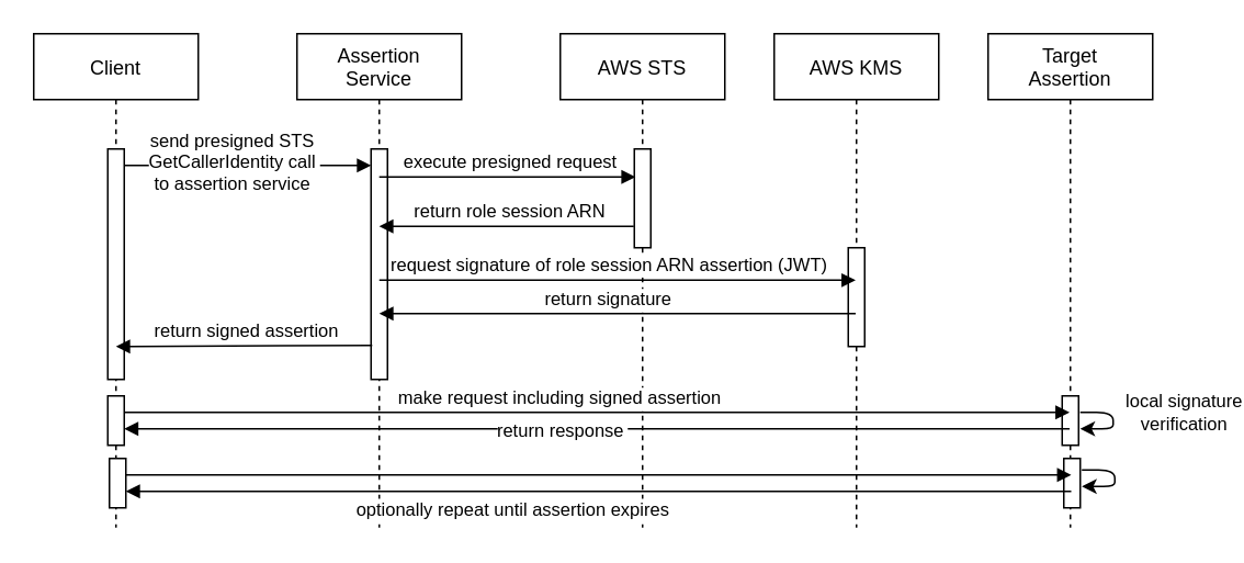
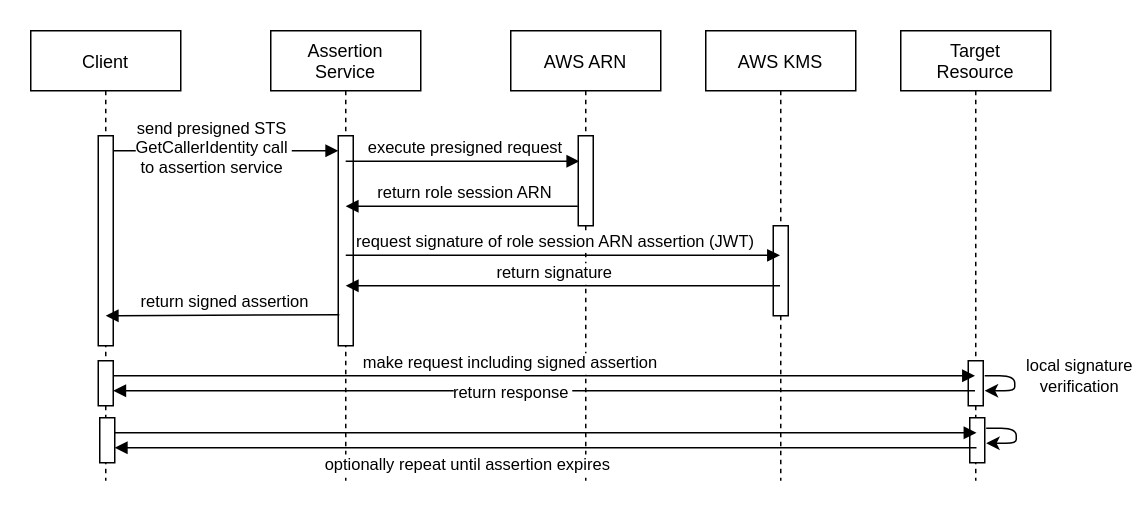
  <mxCell id="0" />
  <mxCell id="1" parent="0" />
  <mxCell id="2" value="Client" style="shape=umlLifeline;perimeter=lifelinePerimeter;container=1;collapsible=0;recursiveResize=0;rounded=0;shadow=0;strokeWidth=1;" parent="1" vertex="1"><mxGeometry x="20" y="20" width="100" height="300" as="geometry" /></mxCell>
  <mxCell id="3" value="" style="points=[];perimeter=orthogonalPerimeter;rounded=0;shadow=0;strokeWidth=1;" parent="2" vertex="1"><mxGeometry x="45" y="70" width="10" height="140" as="geometry" /></mxCell>
  <mxCell id="4" value="Assertion&#10;Service" style="shape=umlLifeline;perimeter=lifelinePerimeter;container=1;collapsible=0;recursiveResize=0;rounded=0;shadow=0;strokeWidth=1;" parent="1" vertex="1"><mxGeometry x="180" y="20" width="100" height="300" as="geometry" /></mxCell>
  <mxCell id="5" value="" style="points=[];perimeter=orthogonalPerimeter;rounded=0;shadow=0;strokeWidth=1;" parent="4" vertex="1"><mxGeometry x="45" y="70" width="10" height="140" as="geometry" /></mxCell>
  <mxCell id="6" value="return signed assertion" style="verticalAlign=bottom;endArrow=block;entryX=0.07;entryY=0.852;shadow=0;strokeWidth=1;entryDx=0;entryDy=0;entryPerimeter=0;exitX=0.07;exitY=0.852;exitDx=0;exitDy=0;exitPerimeter=0;" edge="1" parent="4" source="5"><mxGeometry x="-0.028" relative="1" as="geometry"><mxPoint x="40" y="190" as="sourcePoint" /><mxPoint x="-110" y="190" as="targetPoint" /><mxPoint as="offset" /></mxGeometry></mxCell>
  <mxCell id="7" value="send presigned STS&#10;GetCallerIdentity call&#10;to assertion service" style="verticalAlign=bottom;endArrow=block;entryX=0;entryY=0;shadow=0;strokeWidth=1;" parent="1" edge="1"><mxGeometry x="-0.118" y="-20" relative="1" as="geometry"><mxPoint x="75" y="100" as="sourcePoint" /><mxPoint x="225" y="100" as="targetPoint" /><mxPoint as="offset" /></mxGeometry></mxCell>
- <mxCell id="8" value="AWS STS" style="shape=umlLifeline;perimeter=lifelinePerimeter;container=1;collapsible=0;recursiveResize=0;rounded=0;shadow=0;strokeWidth=1;" vertex="1" parent="1"><mxGeometry x="340" y="20" width="100" height="300" as="geometry" /></mxCell>
+ <mxCell id="8" value="AWS ARN" style="shape=umlLifeline;perimeter=lifelinePerimeter;container=1;collapsible=0;recursiveResize=0;rounded=0;shadow=0;strokeWidth=1;" vertex="1" parent="1"><mxGeometry x="340" y="20" width="100" height="300" as="geometry" /></mxCell>
  <mxCell id="9" value="" style="points=[];perimeter=orthogonalPerimeter;rounded=0;shadow=0;strokeWidth=1;" vertex="1" parent="8"><mxGeometry x="45" y="70" width="10" height="60" as="geometry" /></mxCell>
  <mxCell id="10" value="AWS KMS" style="shape=umlLifeline;perimeter=lifelinePerimeter;container=1;collapsible=0;recursiveResize=0;rounded=0;shadow=0;strokeWidth=1;" vertex="1" parent="1"><mxGeometry x="470" y="20" width="100" height="300" as="geometry" /></mxCell>
  <mxCell id="11" value="" style="points=[];perimeter=orthogonalPerimeter;rounded=0;shadow=0;strokeWidth=1;" vertex="1" parent="10"><mxGeometry x="45" y="130" width="10" height="60" as="geometry" /></mxCell>
- <mxCell id="12" value="Target&#10;Assertion" style="shape=umlLifeline;perimeter=lifelinePerimeter;container=1;collapsible=0;recursiveResize=0;rounded=0;shadow=0;strokeWidth=1;" vertex="1" parent="1"><mxGeometry x="600" y="20" width="100" height="300" as="geometry" /></mxCell>
+ <mxCell id="12" value="Target&#10;Resource" style="shape=umlLifeline;perimeter=lifelinePerimeter;container=1;collapsible=0;recursiveResize=0;rounded=0;shadow=0;strokeWidth=1;" vertex="1" parent="1"><mxGeometry x="600" y="20" width="100" height="300" as="geometry" /></mxCell>
  <mxCell id="13" value="" style="points=[];perimeter=orthogonalPerimeter;rounded=0;shadow=0;strokeWidth=1;" vertex="1" parent="12"><mxGeometry x="45" y="220" width="10" height="30" as="geometry" /></mxCell>
  <mxCell id="14" value="execute presigned request" style="verticalAlign=bottom;endArrow=block;shadow=0;strokeWidth=1;entryX=0.07;entryY=0.267;entryDx=0;entryDy=0;entryPerimeter=0;" edge="1" parent="1"><mxGeometry x="0.028" relative="1" as="geometry"><mxPoint x="229.959" y="107.02" as="sourcePoint" /><mxPoint x="385.7" y="107.02" as="targetPoint" /><mxPoint as="offset" /></mxGeometry></mxCell>
  <mxCell id="15" value="return role session ARN" style="verticalAlign=bottom;endArrow=block;shadow=0;strokeWidth=1;" edge="1" parent="1"><mxGeometry x="-0.035" relative="1" as="geometry"><mxPoint x="384.66" y="137" as="sourcePoint" /><mxPoint x="229.959" y="137" as="targetPoint" /><mxPoint as="offset" /></mxGeometry></mxCell>
  <mxCell id="16" value="request signature of role session ARN assertion (JWT)" style="verticalAlign=bottom;endArrow=block;shadow=0;strokeWidth=1;" edge="1" parent="1" target="10"><mxGeometry x="-0.033" relative="1" as="geometry"><mxPoint x="229.999" y="169.73" as="sourcePoint" /><mxPoint x="384.66" y="169.73" as="targetPoint" /><mxPoint as="offset" /></mxGeometry></mxCell>
  <mxCell id="17" value="return signature" style="verticalAlign=bottom;endArrow=block;shadow=0;strokeWidth=1;" edge="1" parent="1"><mxGeometry x="0.036" relative="1" as="geometry"><mxPoint x="519.5" y="190" as="sourcePoint" /><mxPoint x="229.999" y="190" as="targetPoint" /><mxPoint as="offset" /></mxGeometry></mxCell>
  <mxCell id="18" value="" style="points=[];perimeter=orthogonalPerimeter;rounded=0;shadow=0;strokeWidth=1;" vertex="1" parent="1"><mxGeometry x="65" y="240" width="10" height="30" as="geometry" /></mxCell>
  <mxCell id="19" value="make request including signed assertion" style="verticalAlign=bottom;endArrow=block;shadow=0;strokeWidth=1;" edge="1" parent="1" target="12"><mxGeometry x="-0.077" relative="1" as="geometry"><mxPoint x="75" y="250" as="sourcePoint" /><mxPoint x="225" y="250" as="targetPoint" /><mxPoint as="offset" /></mxGeometry></mxCell>
  <mxCell id="20" value="return response" style="verticalAlign=bottom;endArrow=block;shadow=0;strokeWidth=1;" edge="1" parent="1"><mxGeometry x="0.077" y="10" relative="1" as="geometry"><mxPoint x="649.5" y="260" as="sourcePoint" /><mxPoint x="75" y="260" as="targetPoint" /><mxPoint as="offset" /></mxGeometry></mxCell>
  <mxCell id="21" value="" style="points=[];perimeter=orthogonalPerimeter;rounded=0;shadow=0;strokeWidth=1;" vertex="1" parent="1"><mxGeometry x="646" y="278" width="10" height="30" as="geometry" /></mxCell>
  <mxCell id="22" value="" style="points=[];perimeter=orthogonalPerimeter;rounded=0;shadow=0;strokeWidth=1;" vertex="1" parent="1"><mxGeometry x="66" y="278" width="10" height="30" as="geometry" /></mxCell>
  <mxCell id="23" value="" style="verticalAlign=bottom;endArrow=block;shadow=0;strokeWidth=1;" edge="1" parent="1"><mxGeometry x="-0.081" y="-12" relative="1" as="geometry"><mxPoint x="76" y="288" as="sourcePoint" /><mxPoint x="650.5" y="288" as="targetPoint" /><mxPoint as="offset" /></mxGeometry></mxCell>
  <mxCell id="24" value="" style="verticalAlign=bottom;endArrow=block;shadow=0;strokeWidth=1;" edge="1" parent="1"><mxGeometry x="0.077" y="10" relative="1" as="geometry"><mxPoint x="650.5" y="298" as="sourcePoint" /><mxPoint x="76" y="298" as="targetPoint" /><mxPoint as="offset" /></mxGeometry></mxCell>
  <mxCell id="25" value="optionally repeat until assertion expires" style="edgeLabel;html=1;align=center;verticalAlign=middle;resizable=0;points=[];" vertex="1" connectable="0" parent="24"><mxGeometry x="0.101" y="-2" relative="1" as="geometry"><mxPoint x="-24.28" y="12" as="offset" /></mxGeometry></mxCell>
  <mxCell id="26" value="local signature&lt;br&gt;verification" style="endArrow=classic;html=1;" edge="1" parent="1"><mxGeometry x="-0.2" y="43" width="50" height="50" relative="1" as="geometry"><mxPoint x="655.959" y="250" as="sourcePoint" /><mxPoint x="655.959" y="260" as="targetPoint" /><Array as="points"><mxPoint x="676" y="250" /><mxPoint x="676" y="260" /></Array><mxPoint as="offset" /></mxGeometry></mxCell>
  <mxCell id="27" value="" style="endArrow=classic;html=1;" edge="1" parent="1"><mxGeometry x="-0.2" y="43" width="50" height="50" relative="1" as="geometry"><mxPoint x="656.959" y="285" as="sourcePoint" /><mxPoint x="656.959" y="295" as="targetPoint" /><Array as="points"><mxPoint x="677" y="285" /><mxPoint x="677" y="295" /></Array><mxPoint as="offset" /></mxGeometry></mxCell>
